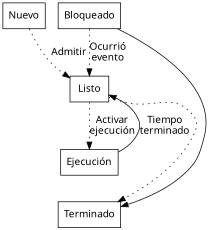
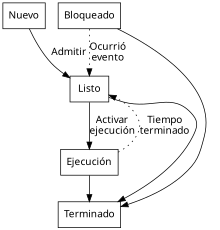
  digraph {
    fontname="Noto Sans"
    node [fontname="Noto Sans" shape=box]
    edge [fontname="Noto Sans" weight=2]
    Nuevo
    Listo
    "Ejecución"
    Terminado
    Bloqueado
-   Nuevo -> Listo [label=Admitir style=dotted weight=""]
-   Listo -> "Ejecución" [label="Activar\nejecución" style=dotted]
-   Listo -> Terminado [minlen=2 style=dotted weight=-2]
-   "Ejecución" -> Listo [label="Tiempo\nterminado" weight=-2]
+   Nuevo -> Listo [label=Admitir weight=""]
+   Listo -> "Ejecución" [label="Activar\nejecución"]
+   Listo -> Terminado [minlen=2 style=solid weight=-2]
+   "Ejecución" -> Listo [label="Tiempo\nterminado" weight=-2 style=dotted]
+   "Ejecución" -> Terminado
    Bloqueado -> Listo [label="Ocurrió\nevento" style=dotted]
    Bloqueado -> Terminado [minlen=2 style=solid weight=-2]
  }
